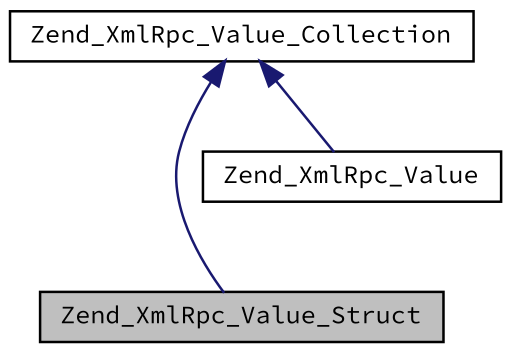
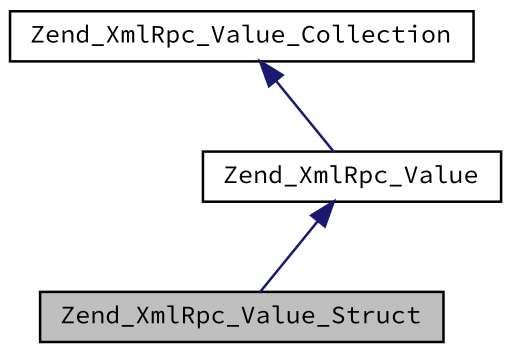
  digraph {
    fontname="Source Code Pro"
    node [color=black fillcolor=white fontname="Source Code Pro" fontsize=10 shape=record style=filled]
    edge [color=midnightblue dir=back fontname="Source Code Pro" fontsize=10 labelfontname=Helvetica labelfontsize=10 style=solid]
    n1 [fillcolor=grey75 fontcolor=black height=0.2 label=Zend_XmlRpc_Value_Struct width=0.4]
    n2 [height=0.2 label=Zend_XmlRpc_Value_Collection width=0.4]
    n3 [height=0.2 label=Zend_XmlRpc_Value width=0.4]
-   n2 -> n1
+   n3 -> n1
    n2 -> n3
  }
